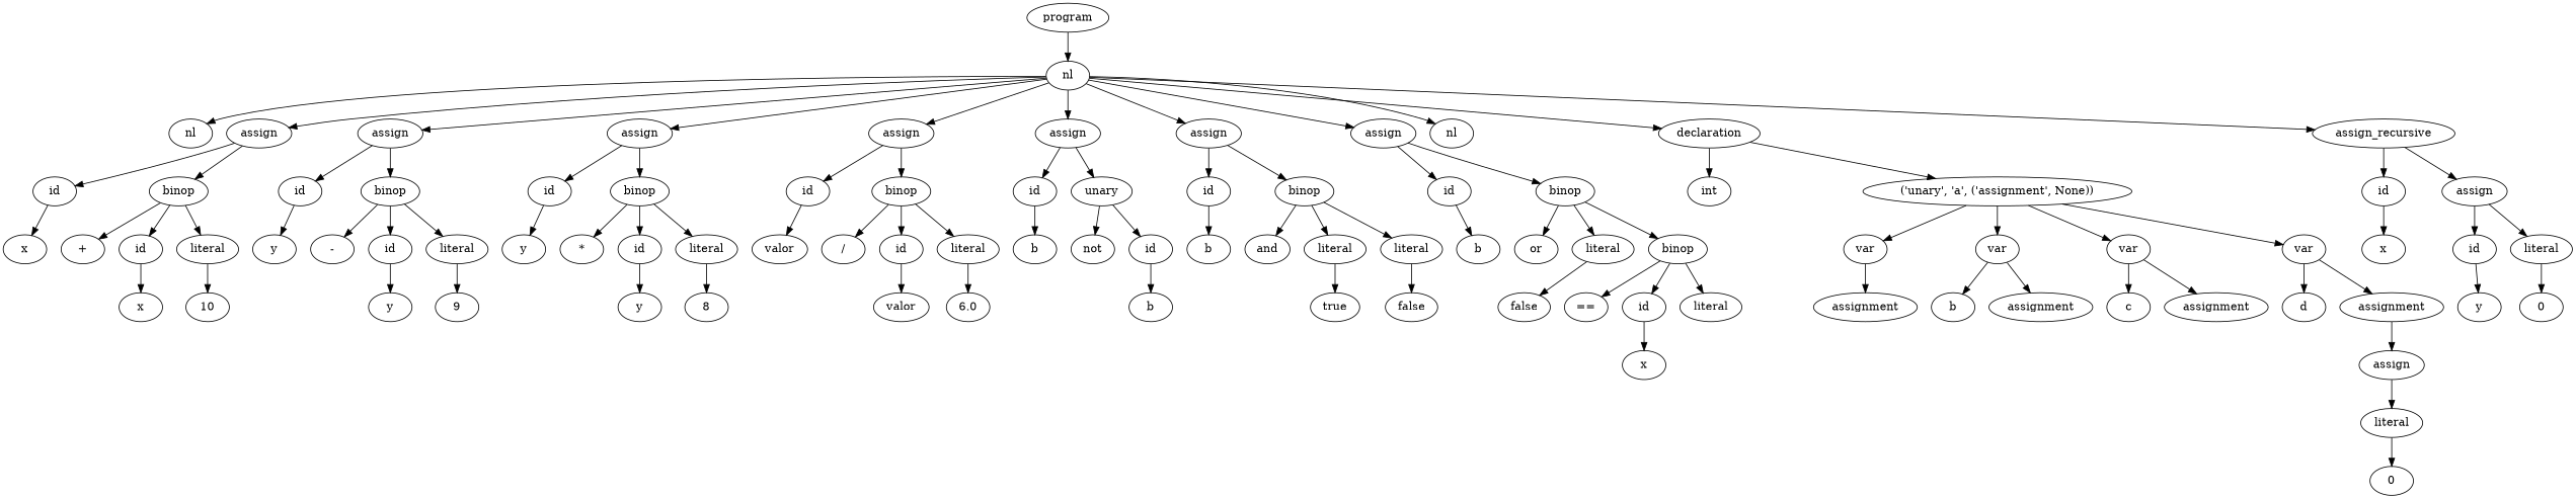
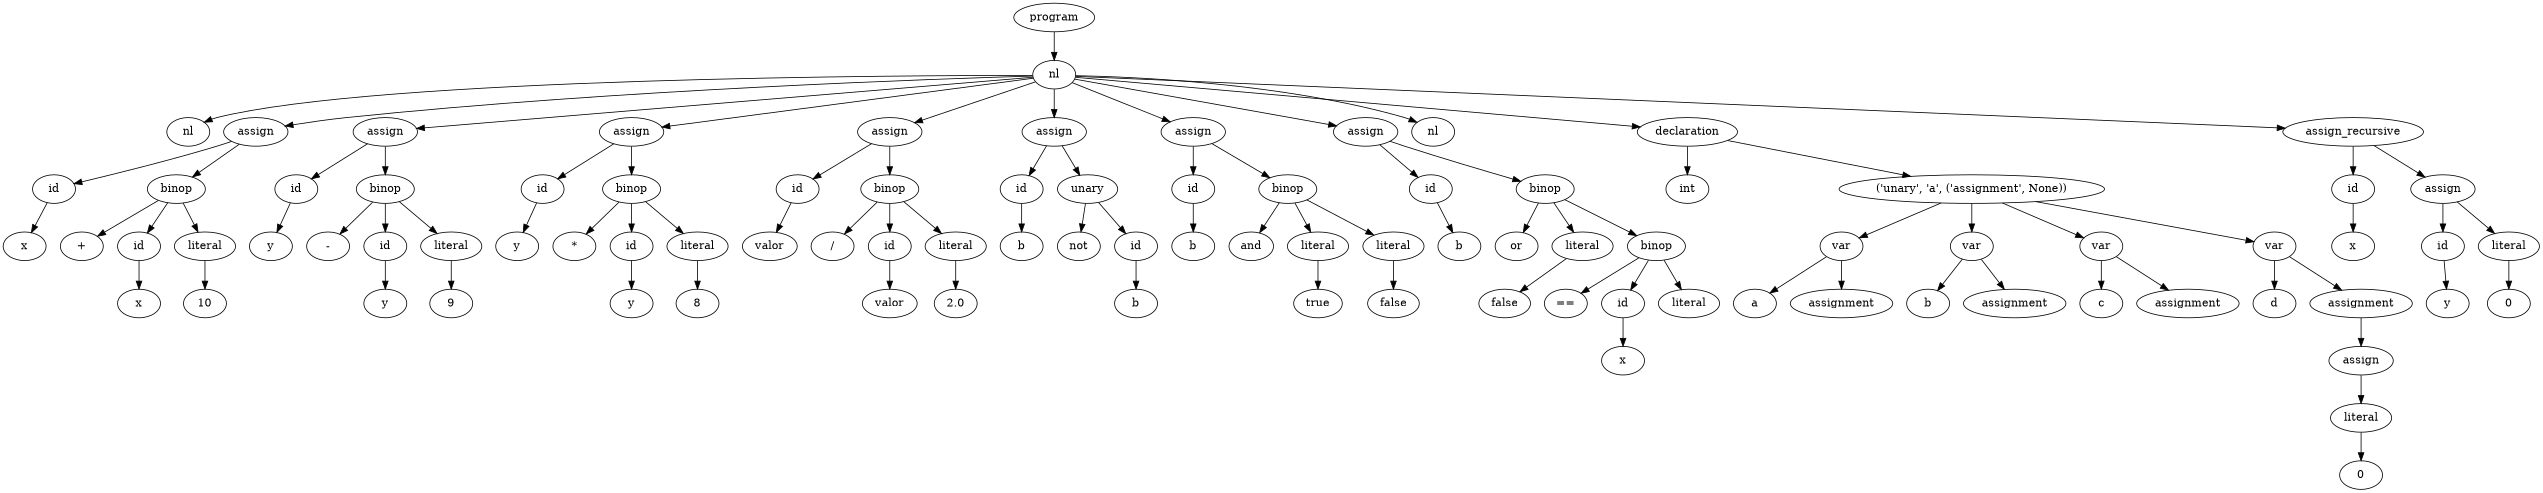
  digraph {
    n1 [label=program]
    n2 [label=nl]
    n3 [label=nl]
    n4 [label=assign]
    n5 [label=assign]
    n6 [label=assign]
    n7 [label=assign]
    n8 [label=assign]
    n9 [label=assign]
    n10 [label=assign]
    n11 [label=nl]
    n12 [label=declaration]
    n13 [label=assign_recursive]
    n14 [label=id]
    n15 [label=binop]
    n16 [label=id]
    n17 [label=binop]
    n18 [label=id]
    n19 [label=binop]
    n20 [label=id]
    n21 [label=binop]
    n22 [label=id]
    n23 [label=unary]
    n24 [label=id]
    n25 [label=binop]
    n26 [label=id]
    n27 [label=binop]
    n28 [label=int]
    n29 [label="('unary', 'a', ('assignment', None))"]
    n30 [label=id]
    n31 [label=assign]
    n32 [label=x]
    n33 [label="+"]
    n34 [label=id]
    n35 [label=literal]
    n36 [label=x]
    n37 [label=10]
    n38 [label=y]
    n39 [label="-"]
    n40 [label=id]
    n41 [label=literal]
    n42 [label=y]
    n43 [label=9]
    n44 [label=y]
    n45 [label="*"]
    n46 [label=id]
    n47 [label=literal]
    n48 [label=y]
    n49 [label=8]
    n50 [label=valor]
    n51 [label="/"]
    n52 [label=id]
    n53 [label=literal]
    n54 [label=valor]
-   n55 [label=6.0]
+   n55 [label=2.0]
    n56 [label=b]
    n57 [label=not]
    n58 [label=id]
    n59 [label=b]
    n60 [label=b]
    n61 [label=and]
    n62 [label=literal]
    n63 [label=literal]
    n64 [label=true]
    n65 [label=false]
    n66 [label=b]
    n67 [label=or]
    n68 [label=literal]
    n69 [label=binop]
    n70 [label=false]
    n71 [label="=="]
    n72 [label=id]
    n73 [label=literal]
    n74 [label=x]
    n75 [label=var]
    n76 [label=var]
    n77 [label=var]
    n78 [label=var]
+   n79 [label=a]
    n80 [label=assignment]
    n81 [label=b]
    n82 [label=assignment]
    n83 [label=c]
    n84 [label=assignment]
    n85 [label=d]
    n86 [label=assignment]
    n87 [label=assign]
    n88 [label=literal]
    n89 [label=0]
    n90 [label=x]
    n91 [label=id]
    n92 [label=literal]
    n93 [label=y]
    n94 [label=0]
    n1 -> n2
    n2 -> n3
    n2 -> n4
    n2 -> n5
    n2 -> n6
    n2 -> n7
    n2 -> n8
    n2 -> n9
    n2 -> n10
    n2 -> n11
    n2 -> n12
    n2 -> n13
    n4 -> n14
    n4 -> n15
    n5 -> n16
    n5 -> n17
    n6 -> n18
    n6 -> n19
    n7 -> n20
    n7 -> n21
    n8 -> n22
    n8 -> n23
    n9 -> n24
    n9 -> n25
    n10 -> n26
    n10 -> n27
    n12 -> n28
    n12 -> n29
    n13 -> n30
    n13 -> n31
    n14 -> n32
    n15 -> n33
    n15 -> n34
    n15 -> n35
    n16 -> n38
    n17 -> n39
    n17 -> n40
    n17 -> n41
    n18 -> n44
    n19 -> n45
    n19 -> n46
    n19 -> n47
    n20 -> n50
    n21 -> n51
    n21 -> n52
    n21 -> n53
    n22 -> n56
    n23 -> n57
    n23 -> n58
    n24 -> n60
    n25 -> n61
    n25 -> n62
    n25 -> n63
    n26 -> n66
    n27 -> n67
    n27 -> n68
    n27 -> n69
    n29 -> n75
    n29 -> n76
    n29 -> n77
    n29 -> n78
    n30 -> n90
    n31 -> n91
    n31 -> n92
    n34 -> n36
    n35 -> n37
    n40 -> n42
    n41 -> n43
    n46 -> n48
    n47 -> n49
    n52 -> n54
    n53 -> n55
    n58 -> n59
    n62 -> n64
    n63 -> n65
    n68 -> n70
    n69 -> n71
    n69 -> n72
    n69 -> n73
    n72 -> n74
+   n75 -> n79
    n75 -> n80
    n76 -> n81
    n76 -> n82
    n77 -> n83
    n77 -> n84
    n78 -> n85
    n78 -> n86
    n86 -> n87
    n87 -> n88
    n88 -> n89
    n91 -> n93
    n92 -> n94
  }
